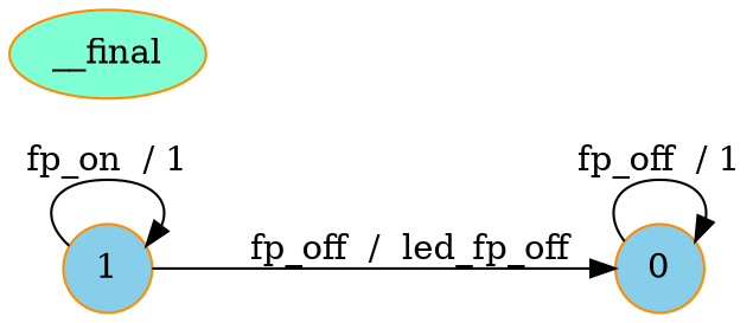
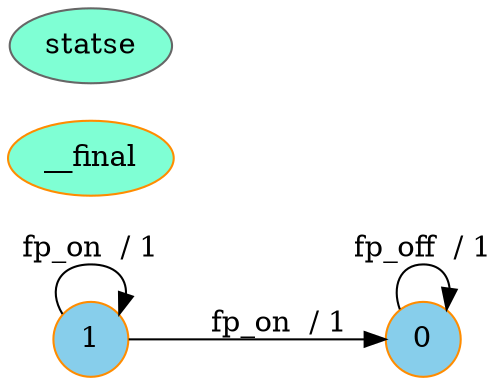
  digraph {
    rankdir=LR
    node [color=darkorange fillcolor=skyblue style=filled]
    n1 [label=0 shape=circle]
    n2 [label=1 shape=circle]
    __final [fillcolor=aquamarine]
+   statse [color=gray40 fillcolor=aquamarine]
    n1 -> n1 [label="fp_off  / 1"]
-   n2 -> n1 [label="fp_off  /  led_fp_off"]
+   n2 -> n1 [label="fp_on  / 1"]
    n2 -> n2 [label="fp_on  / 1"]
  }
